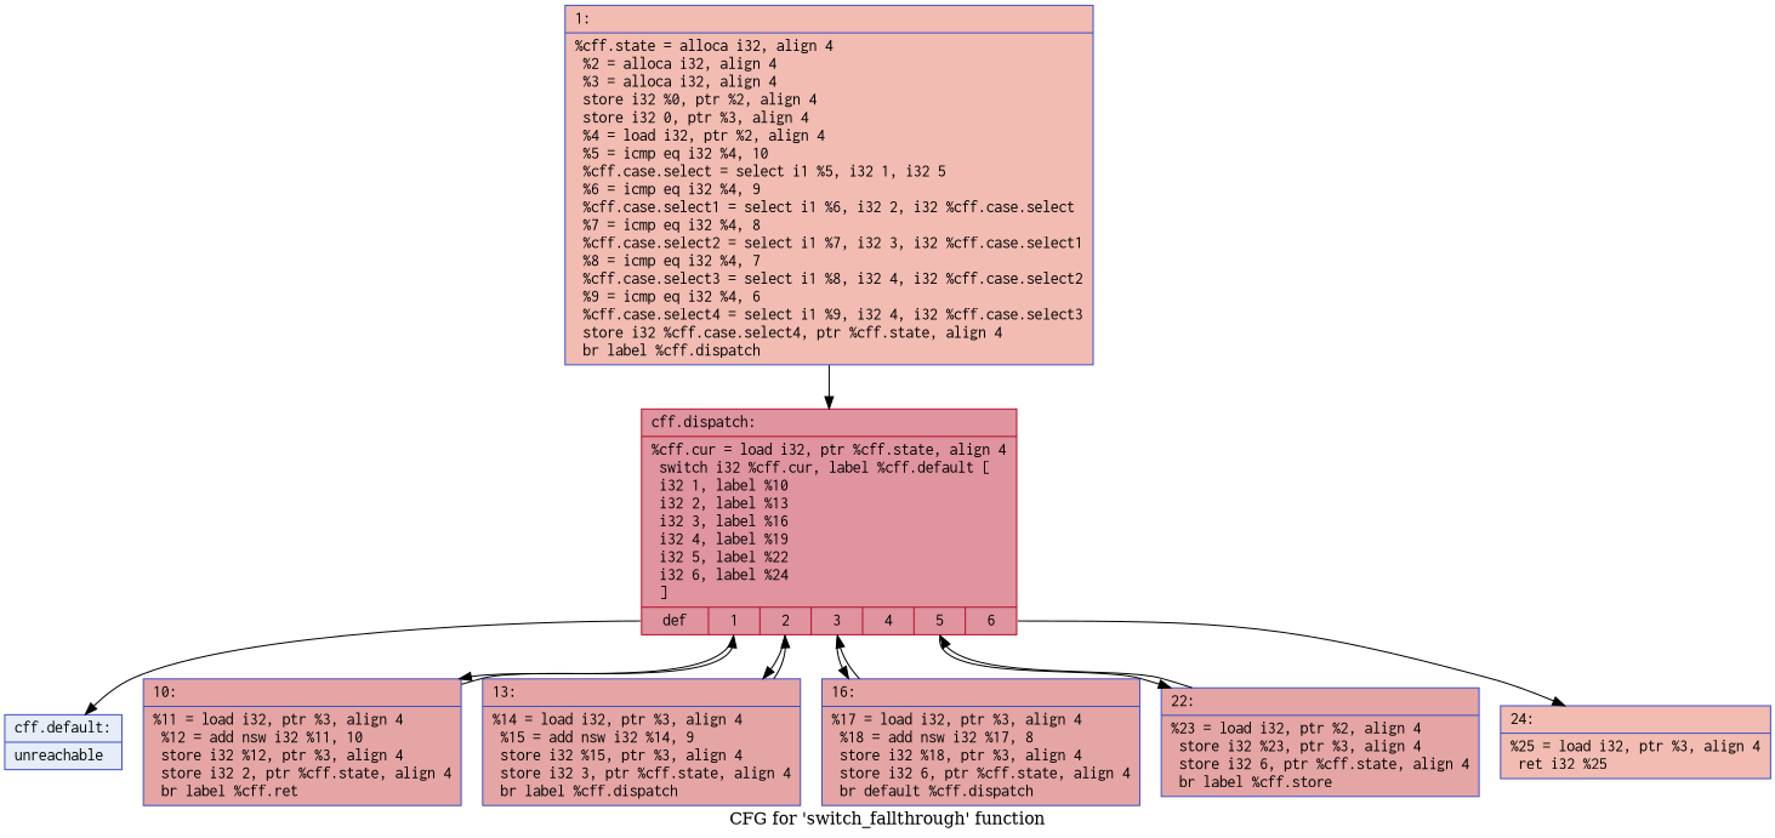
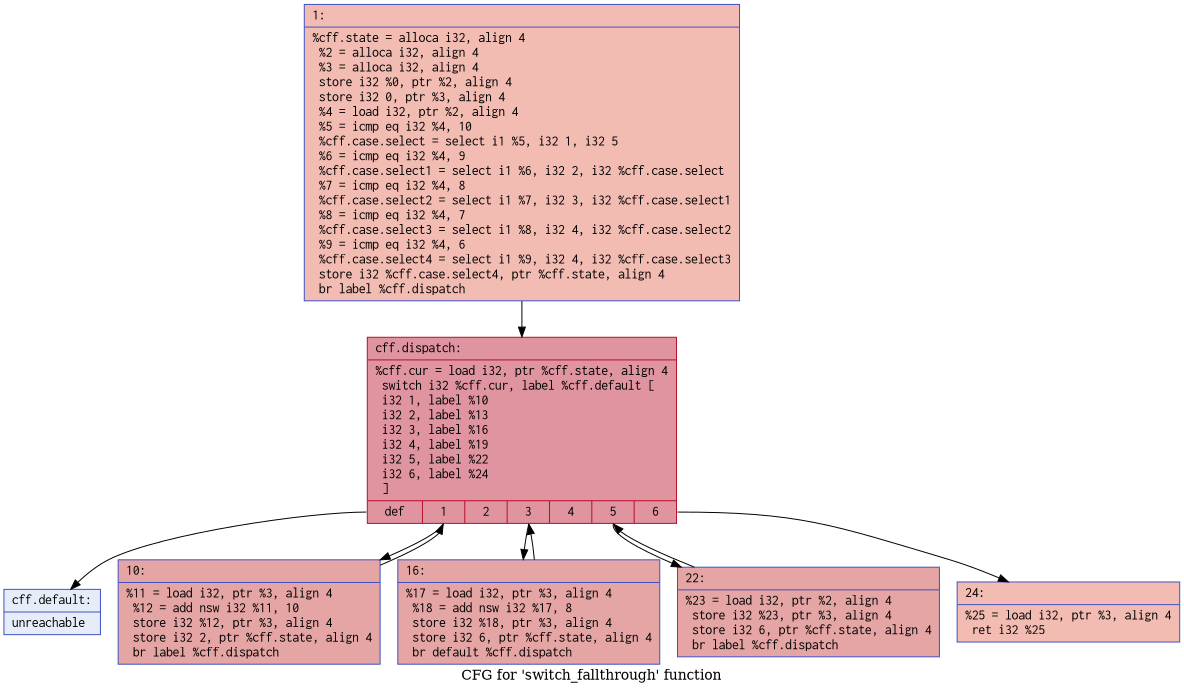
  digraph {
    label="CFG for 'switch_fallthrough' function"
    node [color="#3d50c3ff" fillcolor="#c5333470" fontname=Courier shape=record style=filled]
    n1 [fillcolor="#e1675170" label="{1:\l|  %cff.state = alloca i32, align 4\l  %2 = alloca i32, align 4\l  %3 = alloca i32, align 4\l  store i32 %0, ptr %2, align 4\l  store i32 0, ptr %3, align 4\l  %4 = load i32, ptr %2, align 4\l  %5 = icmp eq i32 %4, 10\l  %cff.case.select = select i1 %5, i32 1, i32 5\l  %6 = icmp eq i32 %4, 9\l  %cff.case.select1 = select i1 %6, i32 2, i32 %cff.case.select\l  %7 = icmp eq i32 %4, 8\l  %cff.case.select2 = select i1 %7, i32 3, i32 %cff.case.select1\l  %8 = icmp eq i32 %4, 7\l  %cff.case.select3 = select i1 %8, i32 4, i32 %cff.case.select2\l  %9 = icmp eq i32 %4, 6\l  %cff.case.select4 = select i1 %9, i32 4, i32 %cff.case.select3\l  store i32 %cff.case.select4, ptr %cff.state, align 4\l  br label %cff.dispatch\l}"]
    n2 [color="#b70d28ff" fillcolor="#b70d2870" label="{cff.dispatch:\l|  %cff.cur = load i32, ptr %cff.state, align 4\l  switch i32 %cff.cur, label %cff.default [\l    i32 1, label %10\l    i32 2, label %13\l    i32 3, label %16\l    i32 4, label %19\l    i32 5, label %22\l    i32 6, label %24\l  ]\l|{<s0>def|<s1>1|<s2>2|<s3>3|<s4>4|<s5>5|<s6>6}}"]
-   n3 [label="{10:\l|  %11 = load i32, ptr %3, align 4\l  %12 = add nsw i32 %11, 10\l  store i32 %12, ptr %3, align 4\l  store i32 2, ptr %cff.state, align 4\l  br label %cff.ret\l}"]
-   n4 [label="{13:\l|  %14 = load i32, ptr %3, align 4\l  %15 = add nsw i32 %14, 9\l  store i32 %15, ptr %3, align 4\l  store i32 3, ptr %cff.state, align 4\l  br label %cff.dispatch\l}"]
+   n3 [label="{10:\l|  %11 = load i32, ptr %3, align 4\l  %12 = add nsw i32 %11, 10\l  store i32 %12, ptr %3, align 4\l  store i32 2, ptr %cff.state, align 4\l  br label %cff.dispatch\l}"]
    n5 [label="{16:\l|  %17 = load i32, ptr %3, align 4\l  %18 = add nsw i32 %17, 8\l  store i32 %18, ptr %3, align 4\l  store i32 6, ptr %cff.state, align 4\l  br default %cff.dispatch\l}"]
-   n6 [label="{22:\l|  %23 = load i32, ptr %2, align 4\l  store i32 %23, ptr %3, align 4\l  store i32 6, ptr %cff.state, align 4\l  br label %cff.store\l}"]
+   n6 [label="{22:\l|  %23 = load i32, ptr %2, align 4\l  store i32 %23, ptr %3, align 4\l  store i32 6, ptr %cff.state, align 4\l  br label %cff.dispatch\l}"]
    n7 [fillcolor="#e1675170" label="{24:\l|  %25 = load i32, ptr %3, align 4\l  ret i32 %25\l}"]
    n8 [fillcolor="#c7d7f070" label="{cff.default:\l|  unreachable\l}"]
    n1 -> n2
    n2 -> n3 [tailport=s1]
-   n2 -> n4 [tailport=s2]
    n2 -> n5 [tailport=s3]
    n2 -> n6 [tailport=s5]
    n2 -> n7 [tailport=s6]
    n2 -> n8 [tailport=s0]
    n3 -> n2
-   n4 -> n2
    n5 -> n2
    n6 -> n2
  }
